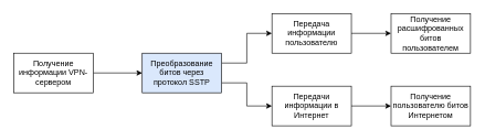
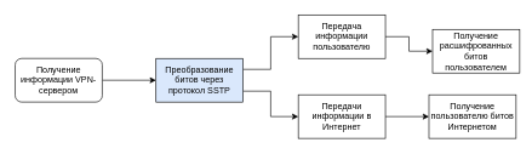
  <mxCell id="0" />
  <mxCell id="1" parent="0" />
  <mxCell id="2" style="edgeStyle=orthogonalEdgeStyle;rounded=0;orthogonalLoop=1;jettySize=auto;html=1;exitX=1;exitY=0.5;exitDx=0;exitDy=0;entryX=0;entryY=0.5;entryDx=0;entryDy=0;" edge="1" parent="1" source="3" target="6"><mxGeometry relative="1" as="geometry" /></mxCell>
- <mxCell id="3" value="Получение информации VPN-сервером" style="rounded=0;whiteSpace=wrap;html=1;" vertex="1" parent="1"><mxGeometry x="20" y="80" width="120" height="60" as="geometry" /></mxCell>
+ <mxCell id="3" value="Получение информации VPN-сервером" style="whiteSpace=wrap;html=1;rounded=1;" vertex="1" parent="1"><mxGeometry x="20" y="80" width="120" height="60" as="geometry" /></mxCell>
  <mxCell id="4" style="edgeStyle=orthogonalEdgeStyle;rounded=0;orthogonalLoop=1;jettySize=auto;html=1;exitX=1;exitY=0.25;exitDx=0;exitDy=0;entryX=0;entryY=0.5;entryDx=0;entryDy=0;" edge="1" parent="1" source="6" target="9"><mxGeometry relative="1" as="geometry" /></mxCell>
  <mxCell id="5" style="edgeStyle=orthogonalEdgeStyle;rounded=0;orthogonalLoop=1;jettySize=auto;html=1;exitX=1;exitY=0.75;exitDx=0;exitDy=0;entryX=0;entryY=0.5;entryDx=0;entryDy=0;" edge="1" parent="1" source="6" target="11"><mxGeometry relative="1" as="geometry" /></mxCell>
  <mxCell id="6" value="Преобразование битов через протокол SSTP" style="rounded=0;whiteSpace=wrap;html=1;fillColor=#dae8fc;" vertex="1" parent="1"><mxGeometry x="214" y="80" width="120" height="60" as="geometry" /></mxCell>
- <mxCell id="7" value="Получение расшифрованных битов пользователем" style="rounded=0;whiteSpace=wrap;html=1;" vertex="1" parent="1"><mxGeometry x="590" y="20" width="120" height="60" as="geometry" /></mxCell>
+ <mxCell id="7" value="Получение расшифрованных битов пользователем" style="rounded=0;whiteSpace=wrap;html=1;" vertex="1" parent="1"><mxGeometry x="595" y="40" width="120" height="60" as="geometry" /></mxCell>
  <mxCell id="8" style="edgeStyle=orthogonalEdgeStyle;rounded=0;orthogonalLoop=1;jettySize=auto;html=1;exitX=1;exitY=0.5;exitDx=0;exitDy=0;entryX=0;entryY=0.5;entryDx=0;entryDy=0;" edge="1" parent="1" source="9" target="7"><mxGeometry relative="1" as="geometry" /></mxCell>
  <mxCell id="9" value="Передача информации пользователю" style="rounded=0;whiteSpace=wrap;html=1;" vertex="1" parent="1"><mxGeometry x="410" y="20" width="120" height="60" as="geometry" /></mxCell>
  <mxCell id="10" style="edgeStyle=orthogonalEdgeStyle;rounded=0;orthogonalLoop=1;jettySize=auto;html=1;exitX=1;exitY=0.5;exitDx=0;exitDy=0;entryX=0;entryY=0.5;entryDx=0;entryDy=0;" edge="1" parent="1" source="11" target="12"><mxGeometry relative="1" as="geometry" /></mxCell>
  <mxCell id="11" value="Передачи информации в Интернет" style="rounded=0;whiteSpace=wrap;html=1;" vertex="1" parent="1"><mxGeometry x="410" y="130" width="120" height="60" as="geometry" /></mxCell>
  <mxCell id="12" value="Получение пользователю битов Интернетом" style="rounded=0;whiteSpace=wrap;html=1;" vertex="1" parent="1"><mxGeometry x="590" y="130" width="120" height="60" as="geometry" /></mxCell>
